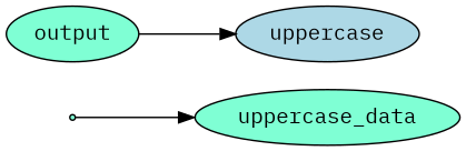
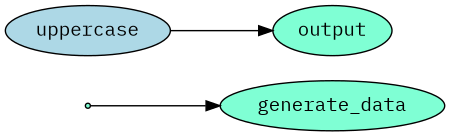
  digraph {
    fontname="IBM Plex Mono"
    rankdir=LR
    node [fillcolor=aquamarine fontname="IBM Plex Mono" style=filled]
    edge [fontname="IBM Plex Mono"]
    BEGIN [shape=point]
-   n2 [label=uppercase_data]
+   n2 [label=generate_data]
    n3 [fillcolor=lightblue label=uppercase]
    n4 [label=output]
    BEGIN -> n2
-   n4 -> n3
+   n3 -> n4
  }
